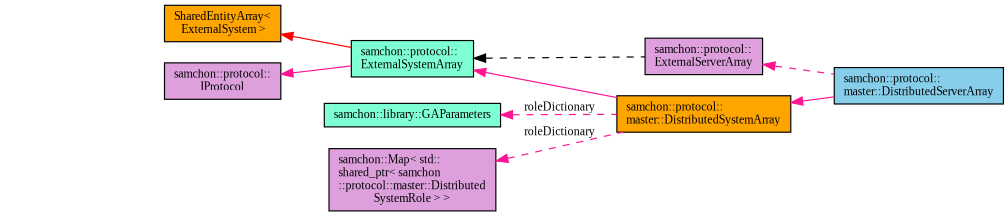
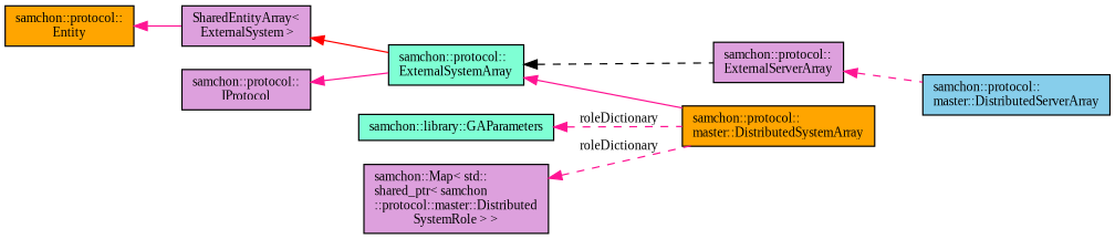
  digraph {
    fontname="Liberation Serif"
    rankdir=LR
    node [color=black fillcolor=plum fontname="Liberation Serif" fontsize=10 shape=record style=filled]
    edge [color=deeppink dir=back fontname="Liberation Serif" fontsize=10 labelfontname=Helvetica labelfontsize=10 style=solid]
    n1 [fillcolor=skyblue fontcolor=black height=0.2 label="samchon::protocol::\lmaster::DistributedServerArray" width=0.4]
    n2 [fillcolor=orange height=0.2 label="samchon::protocol::\lmaster::DistributedSystemArray" width=0.4]
    n3 [fillcolor=aquamarine height=0.2 label="samchon::protocol::\lExternalSystemArray" width=0.4]
    n4 [height=0.2 label="samchon::protocol::\lExternalServerArray" width=0.4]
-   n5 [fillcolor=orange height=0.2 label="SharedEntityArray\<\l ExternalSystem \>" width=0.4]
+   n5 [height=0.2 label="SharedEntityArray\<\l ExternalSystem \>" width=0.4]
+   n6 [fillcolor=orange height=0.2 label="samchon::protocol::\lEntity" width=0.4]
    n7 [height=0.2 label="samchon::protocol::\lIProtocol" width=0.4]
    n8 [fillcolor=aquamarine height=0.2 label="samchon::library::GAParameters" width=0.4]
    n9 [height=0.2 label="samchon::Map\< std::\lshared_ptr\< samchon\l::protocol::master::Distributed\lSystemRole \> \>" width=0.4]
-   n2 -> n1
    n3 -> n2
    n3 -> n4 [color=black style=dashed]
    n4 -> n1 [style=dashed]
    n5 -> n3 [color=red]
+   n6 -> n5
    n7 -> n3
    n8 -> n2 [label=" roleDictionary" style=dashed]
    n9 -> n2 [label=" roleDictionary" style=dashed]
  }
